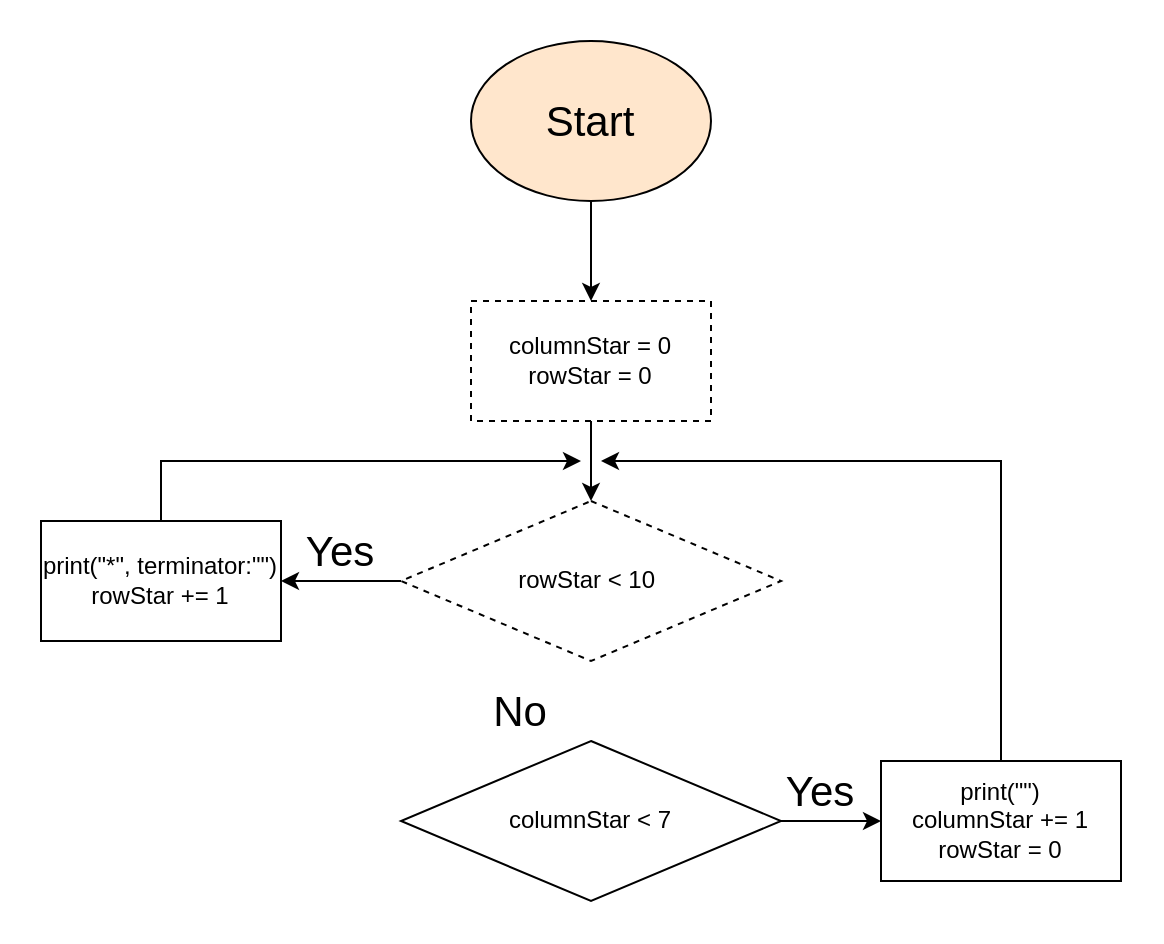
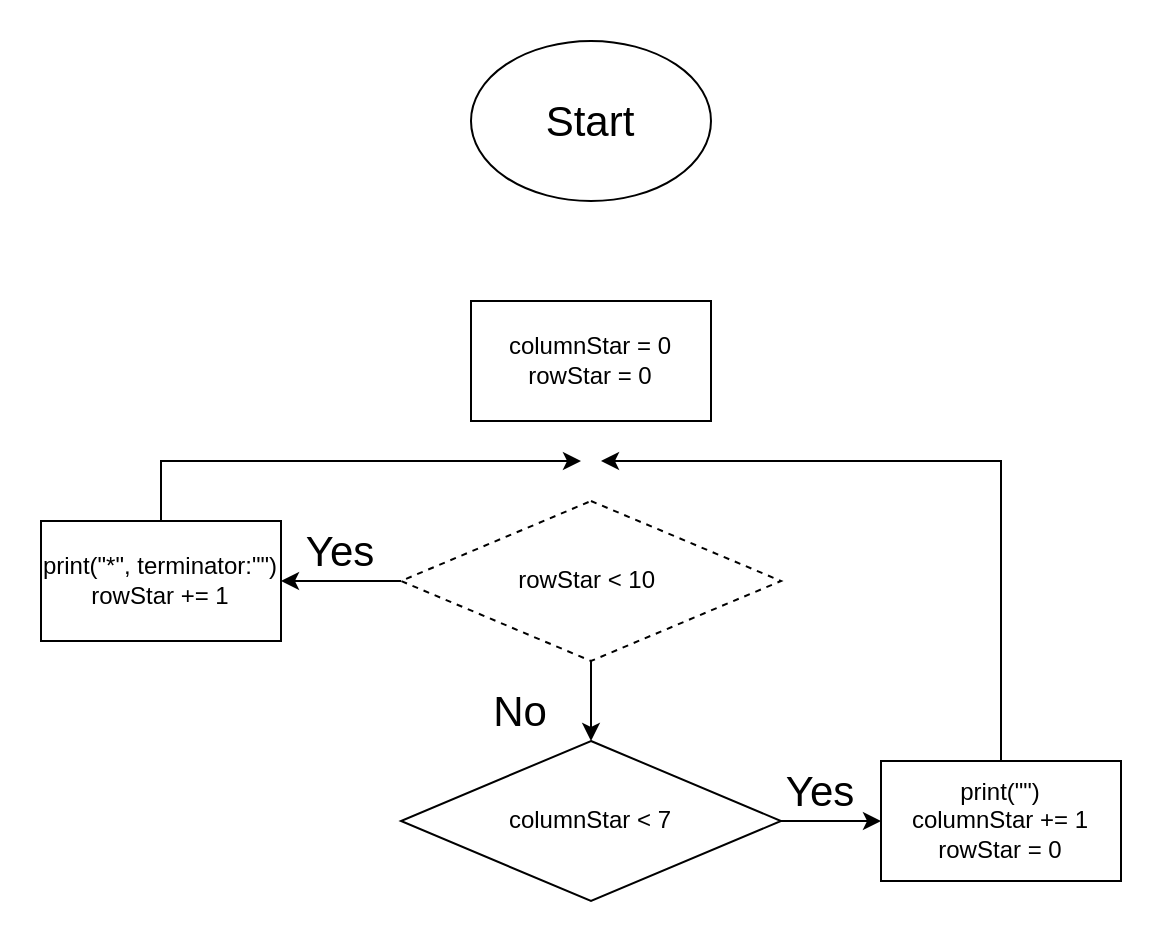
  <mxCell id="0" />
  <mxCell id="1" parent="0" />
- <mxCell id="2" value="" style="edgeStyle=orthogonalEdgeStyle;rounded=0;orthogonalLoop=1;jettySize=auto;html=1;fontSize=21;" edge="1" parent="1" source="3" target="7"><mxGeometry relative="1" as="geometry" /></mxCell>
- <mxCell id="3" value="&lt;span style=&quot;font-size: 21px;&quot;&gt;Start&lt;/span&gt;" style="ellipse;whiteSpace=wrap;html=1;fillColor=#ffe6cc;" vertex="1" parent="1"><mxGeometry x="235" y="20" width="120" height="80" as="geometry" /></mxCell>
+ <mxCell id="3" value="&lt;span style=&quot;font-size: 21px;&quot;&gt;Start&lt;/span&gt;" style="ellipse;whiteSpace=wrap;html=1;" vertex="1" parent="1"><mxGeometry x="235" y="20" width="120" height="80" as="geometry" /></mxCell>
  <mxCell id="4" value="" style="edgeStyle=orthogonalEdgeStyle;rounded=0;orthogonalLoop=1;jettySize=auto;html=1;fontSize=21;" edge="1" parent="1" source="5" target="12"><mxGeometry relative="1" as="geometry" /></mxCell>
  <mxCell id="5" value="columnStar &amp;lt; 7" style="rhombus;whiteSpace=wrap;html=1;fontSize=12;" vertex="1" parent="1"><mxGeometry x="200" y="370" width="190" height="80" as="geometry" /></mxCell>
- <mxCell id="6" value="" style="edgeStyle=orthogonalEdgeStyle;rounded=0;orthogonalLoop=1;jettySize=auto;html=1;fontSize=21;" edge="1" parent="1" source="7" target="11"><mxGeometry relative="1" as="geometry" /></mxCell>
- <mxCell id="7" value="columnStar = 0&lt;br&gt;rowStar = 0" style="rounded=0;whiteSpace=wrap;html=1;fontSize=12;dashed=1;" vertex="1" parent="1"><mxGeometry x="235" y="150" width="120" height="60" as="geometry" /></mxCell>
+ <mxCell id="7" value="columnStar = 0&lt;br&gt;rowStar = 0" style="rounded=0;whiteSpace=wrap;html=1;fontSize=12;" vertex="1" parent="1"><mxGeometry x="235" y="150" width="120" height="60" as="geometry" /></mxCell>
  <mxCell id="8" value="print(&quot;*&quot;, terminator:&quot;&quot;)&lt;br&gt;rowStar += 1" style="rounded=0;whiteSpace=wrap;html=1;fontSize=12;" vertex="1" parent="1"><mxGeometry x="20" y="260" width="120" height="60" as="geometry" /></mxCell>
  <mxCell id="9" value="" style="edgeStyle=orthogonalEdgeStyle;rounded=0;orthogonalLoop=1;jettySize=auto;html=1;fontSize=21;" edge="1" parent="1" source="11" target="8"><mxGeometry relative="1" as="geometry" /></mxCell>
+ <mxCell id="10" value="" style="edgeStyle=orthogonalEdgeStyle;rounded=0;orthogonalLoop=1;jettySize=auto;html=1;fontSize=21;" edge="1" parent="1" source="11" target="5"><mxGeometry relative="1" as="geometry" /></mxCell>
  <mxCell id="11" value="rowStar &amp;lt; 10&amp;nbsp;" style="rhombus;whiteSpace=wrap;html=1;fontSize=12;dashed=1;" vertex="1" parent="1"><mxGeometry x="200" y="250" width="190" height="80" as="geometry" /></mxCell>
  <mxCell id="12" value="print(&quot;&quot;)&lt;br&gt;columnStar += 1&lt;br&gt;rowStar = 0" style="rounded=0;whiteSpace=wrap;html=1;fontSize=12;" vertex="1" parent="1"><mxGeometry x="440" y="380" width="120" height="60" as="geometry" /></mxCell>
  <mxCell id="13" value="Yes" style="text;strokeColor=none;align=center;fillColor=none;html=1;verticalAlign=middle;whiteSpace=wrap;rounded=0;fontSize=21;" vertex="1" parent="1"><mxGeometry x="140" y="260" width="60" height="30" as="geometry" /></mxCell>
  <mxCell id="14" value="" style="endArrow=none;html=1;rounded=0;fontSize=21;" edge="1" parent="1"><mxGeometry width="50" height="50" relative="1" as="geometry"><mxPoint x="80" y="260" as="sourcePoint" /><mxPoint x="130" y="230" as="targetPoint" /><Array as="points"><mxPoint x="80" y="230" /><mxPoint x="100" y="230" /></Array></mxGeometry></mxCell>
  <mxCell id="15" value="" style="endArrow=classic;html=1;rounded=0;fontSize=21;" edge="1" parent="1"><mxGeometry width="50" height="50" relative="1" as="geometry"><mxPoint x="130" y="230" as="sourcePoint" /><mxPoint x="290" y="230" as="targetPoint" /></mxGeometry></mxCell>
  <mxCell id="16" value="No" style="text;strokeColor=none;align=center;fillColor=none;html=1;verticalAlign=middle;whiteSpace=wrap;rounded=0;fontSize=21;" vertex="1" parent="1"><mxGeometry x="230" y="340" width="60" height="30" as="geometry" /></mxCell>
  <mxCell id="17" value="Yes" style="text;strokeColor=none;align=center;fillColor=none;html=1;verticalAlign=middle;whiteSpace=wrap;rounded=0;fontSize=21;" vertex="1" parent="1"><mxGeometry x="380" y="380" width="60" height="30" as="geometry" /></mxCell>
  <mxCell id="18" value="" style="endArrow=classic;html=1;rounded=0;fontSize=21;" edge="1" parent="1"><mxGeometry width="50" height="50" relative="1" as="geometry"><mxPoint x="500" y="380" as="sourcePoint" /><mxPoint x="300" y="230" as="targetPoint" /><Array as="points"><mxPoint x="500" y="230" /></Array></mxGeometry></mxCell>
